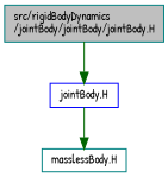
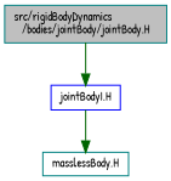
  digraph {
    fontname="Patrick Hand"
    node [color=teal fontname="Patrick Hand" fontsize=10 shape=record]
    edge [color=darkgreen fontname="Patrick Hand" fontsize=10 labelfontname=Helvetica labelfontsize=10 style=solid]
-   n1 [fillcolor=grey75 fontcolor=black height=0.2 label="src/rigidBodyDynamics\l/jointBody/jointBody/jointBody.H" style=filled width=0.4]
-   n2 [color=blue height=0.2 label="jointBody.H" width=0.4]
+   n1 [fillcolor=grey75 fontcolor=black height=0.2 label="src/rigidBodyDynamics\l/bodies/jointBody/jointBody.H" style=filled width=0.4]
+   n2 [color=blue height=0.2 label="jointBodyI.H" width=0.4]
    n3 [height=0.2 label="masslessBody.H" width=0.4]
    n1 -> n2
    n2 -> n3
  }
